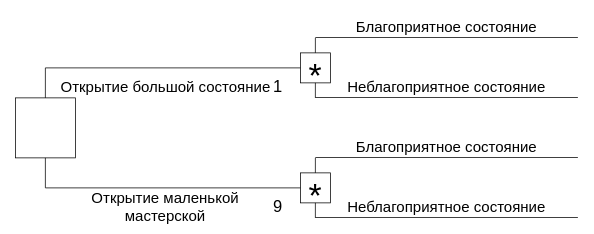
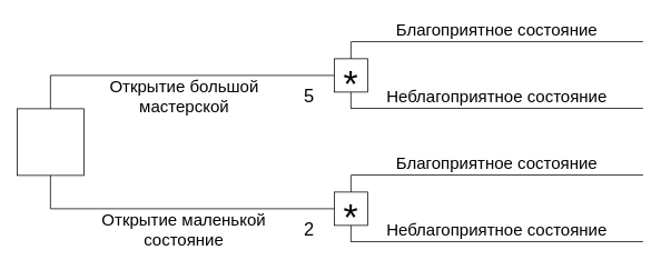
  <mxCell id="0" />
  <mxCell id="1" parent="0" />
  <mxCell id="2" value="" style="whiteSpace=wrap;html=1;aspect=fixed;" vertex="1" parent="1"><mxGeometry x="20" y="130" width="80" height="80" as="geometry" /></mxCell>
  <mxCell id="3" value="" style="whiteSpace=wrap;html=1;aspect=fixed;fontSize=30;" vertex="1" parent="1"><mxGeometry x="400" y="70" width="40" height="40" as="geometry" /></mxCell>
  <mxCell id="4" value="" style="whiteSpace=wrap;html=1;aspect=fixed;" vertex="1" parent="1"><mxGeometry x="400" y="230" width="40" height="40" as="geometry" /></mxCell>
  <mxCell id="5" value="" style="endArrow=none;html=1;rounded=0;" edge="1" parent="1"><mxGeometry width="50" height="50" relative="1" as="geometry"><mxPoint x="60" y="130" as="sourcePoint" /><mxPoint x="60" y="90" as="targetPoint" /></mxGeometry></mxCell>
  <mxCell id="6" value="" style="endArrow=none;html=1;rounded=0;entryX=0;entryY=0.5;entryDx=0;entryDy=0;" edge="1" parent="1" target="3"><mxGeometry width="50" height="50" relative="1" as="geometry"><mxPoint x="60" y="90" as="sourcePoint" /><mxPoint x="110" y="40" as="targetPoint" /></mxGeometry></mxCell>
  <mxCell id="7" value="" style="endArrow=none;html=1;rounded=0;" edge="1" parent="1"><mxGeometry width="50" height="50" relative="1" as="geometry"><mxPoint x="60" y="250" as="sourcePoint" /><mxPoint x="60" y="210" as="targetPoint" /></mxGeometry></mxCell>
  <mxCell id="8" value="" style="endArrow=none;html=1;rounded=0;entryX=0;entryY=0.5;entryDx=0;entryDy=0;" edge="1" parent="1" target="4"><mxGeometry width="50" height="50" relative="1" as="geometry"><mxPoint x="60" y="250" as="sourcePoint" /><mxPoint x="110" y="200" as="targetPoint" /></mxGeometry></mxCell>
  <mxCell id="9" value="" style="endArrow=none;html=1;rounded=0;" edge="1" parent="1"><mxGeometry width="50" height="50" relative="1" as="geometry"><mxPoint x="420" y="49.5" as="sourcePoint" /><mxPoint x="770" y="49.5" as="targetPoint" /></mxGeometry></mxCell>
  <mxCell id="10" value="" style="endArrow=none;html=1;rounded=0;" edge="1" parent="1"><mxGeometry width="50" height="50" relative="1" as="geometry"><mxPoint x="420" y="129.5" as="sourcePoint" /><mxPoint x="770" y="129.5" as="targetPoint" /></mxGeometry></mxCell>
  <mxCell id="11" value="" style="endArrow=none;html=1;rounded=0;" edge="1" parent="1"><mxGeometry width="50" height="50" relative="1" as="geometry"><mxPoint x="420" y="209.5" as="sourcePoint" /><mxPoint x="770" y="209.5" as="targetPoint" /></mxGeometry></mxCell>
  <mxCell id="12" value="" style="endArrow=none;html=1;rounded=0;" edge="1" parent="1"><mxGeometry width="50" height="50" relative="1" as="geometry"><mxPoint x="420" y="289.5" as="sourcePoint" /><mxPoint x="770" y="289.5" as="targetPoint" /></mxGeometry></mxCell>
  <mxCell id="13" value="" style="endArrow=none;html=1;rounded=0;exitX=0.5;exitY=0;exitDx=0;exitDy=0;" edge="1" parent="1" source="4"><mxGeometry width="50" height="50" relative="1" as="geometry"><mxPoint x="370" y="260" as="sourcePoint" /><mxPoint x="420" y="210" as="targetPoint" /></mxGeometry></mxCell>
  <mxCell id="14" value="" style="endArrow=none;html=1;rounded=0;exitX=0.5;exitY=1;exitDx=0;exitDy=0;" edge="1" parent="1" source="4"><mxGeometry width="50" height="50" relative="1" as="geometry"><mxPoint x="370" y="340" as="sourcePoint" /><mxPoint x="420" y="290" as="targetPoint" /></mxGeometry></mxCell>
  <mxCell id="15" value="" style="endArrow=none;html=1;rounded=0;exitX=0.5;exitY=0;exitDx=0;exitDy=0;" edge="1" parent="1" source="3"><mxGeometry width="50" height="50" relative="1" as="geometry"><mxPoint x="370" y="100" as="sourcePoint" /><mxPoint x="420" y="50" as="targetPoint" /></mxGeometry></mxCell>
  <mxCell id="16" value="" style="endArrow=none;html=1;rounded=0;exitX=0.5;exitY=1;exitDx=0;exitDy=0;" edge="1" parent="1" source="3"><mxGeometry width="50" height="50" relative="1" as="geometry"><mxPoint x="370" y="180" as="sourcePoint" /><mxPoint x="420" y="130" as="targetPoint" /></mxGeometry></mxCell>
  <mxCell id="17" value="&lt;span style=&quot;font-size: 20px;&quot;&gt;Благоприятное состояние&lt;/span&gt;" style="text;html=1;strokeColor=none;fillColor=none;align=center;verticalAlign=middle;whiteSpace=wrap;rounded=0;" vertex="1" parent="1"><mxGeometry x="450" y="20" width="290" height="30" as="geometry" /></mxCell>
  <mxCell id="18" value="&lt;span style=&quot;font-size: 20px;&quot;&gt;Благоприятное состояние&lt;/span&gt;" style="text;html=1;strokeColor=none;fillColor=none;align=center;verticalAlign=middle;whiteSpace=wrap;rounded=0;" vertex="1" parent="1"><mxGeometry x="450" y="180" width="290" height="30" as="geometry" /></mxCell>
  <mxCell id="19" value="&lt;span style=&quot;font-size: 20px;&quot;&gt;Неблагоприятное состояние&lt;/span&gt;" style="text;html=1;strokeColor=none;fillColor=none;align=center;verticalAlign=middle;whiteSpace=wrap;rounded=0;" vertex="1" parent="1"><mxGeometry x="450" y="100" width="290" height="30" as="geometry" /></mxCell>
  <mxCell id="20" value="&lt;span style=&quot;font-size: 20px;&quot;&gt;Неблагоприятное состояние&lt;/span&gt;" style="text;html=1;strokeColor=none;fillColor=none;align=center;verticalAlign=middle;whiteSpace=wrap;rounded=0;" vertex="1" parent="1"><mxGeometry x="450" y="260" width="290" height="30" as="geometry" /></mxCell>
- <mxCell id="21" value="&lt;span style=&quot;font-size: 20px;&quot;&gt;Открытие большой состояние&lt;/span&gt;" style="text;html=1;strokeColor=none;fillColor=none;align=center;verticalAlign=middle;whiteSpace=wrap;rounded=0;fontSize=20;" vertex="1" parent="1"><mxGeometry x="73.5" y="100" width="293" height="30" as="geometry" /></mxCell>
- <mxCell id="22" value="&lt;span style=&quot;font-size: 20px;&quot;&gt;Открытие маленькой мастерской&lt;/span&gt;" style="text;html=1;strokeColor=none;fillColor=none;align=center;verticalAlign=middle;whiteSpace=wrap;rounded=0;" vertex="1" parent="1"><mxGeometry x="90" y="260" width="260" height="30" as="geometry" /></mxCell>
+ <mxCell id="21" value="&lt;span style=&quot;font-size: 20px;&quot;&gt;Открытие большой мастерской&lt;/span&gt;" style="text;html=1;strokeColor=none;fillColor=none;align=center;verticalAlign=middle;whiteSpace=wrap;rounded=0;fontSize=20;" vertex="1" parent="1"><mxGeometry x="73.5" y="100" width="293" height="30" as="geometry" /></mxCell>
+ <mxCell id="22" value="&lt;span style=&quot;font-size: 20px;&quot;&gt;Открытие маленькой состояние&lt;/span&gt;" style="text;html=1;strokeColor=none;fillColor=none;align=center;verticalAlign=middle;whiteSpace=wrap;rounded=0;" vertex="1" parent="1"><mxGeometry x="90" y="260" width="260" height="30" as="geometry" /></mxCell>
  <mxCell id="23" value="*" style="text;html=1;strokeColor=none;fillColor=none;align=center;verticalAlign=middle;whiteSpace=wrap;rounded=0;fontSize=45;" vertex="1" parent="1"><mxGeometry x="390" y="80" width="60" height="40" as="geometry" /></mxCell>
  <mxCell id="24" value="*" style="text;html=1;strokeColor=none;fillColor=none;align=center;verticalAlign=middle;whiteSpace=wrap;rounded=0;fontSize=45;" vertex="1" parent="1"><mxGeometry x="390" y="240" width="60" height="40" as="geometry" /></mxCell>
- <mxCell id="25" value="1" style="text;html=1;strokeColor=none;fillColor=none;align=center;verticalAlign=middle;whiteSpace=wrap;rounded=0;fontSize=22;" vertex="1" parent="1"><mxGeometry x="340" y="100" width="60" height="30" as="geometry" /></mxCell>
- <mxCell id="26" value="9" style="text;html=1;strokeColor=none;fillColor=none;align=center;verticalAlign=middle;whiteSpace=wrap;rounded=0;fontSize=22;" vertex="1" parent="1"><mxGeometry x="340" y="260" width="60" height="30" as="geometry" /></mxCell>
+ <mxCell id="25" value="5" style="text;html=1;strokeColor=none;fillColor=none;align=center;verticalAlign=middle;whiteSpace=wrap;rounded=0;fontSize=22;" vertex="1" parent="1"><mxGeometry x="340" y="100" width="60" height="30" as="geometry" /></mxCell>
+ <mxCell id="26" value="2" style="text;html=1;strokeColor=none;fillColor=none;align=center;verticalAlign=middle;whiteSpace=wrap;rounded=0;fontSize=22;" vertex="1" parent="1"><mxGeometry x="340" y="260" width="60" height="30" as="geometry" /></mxCell>
